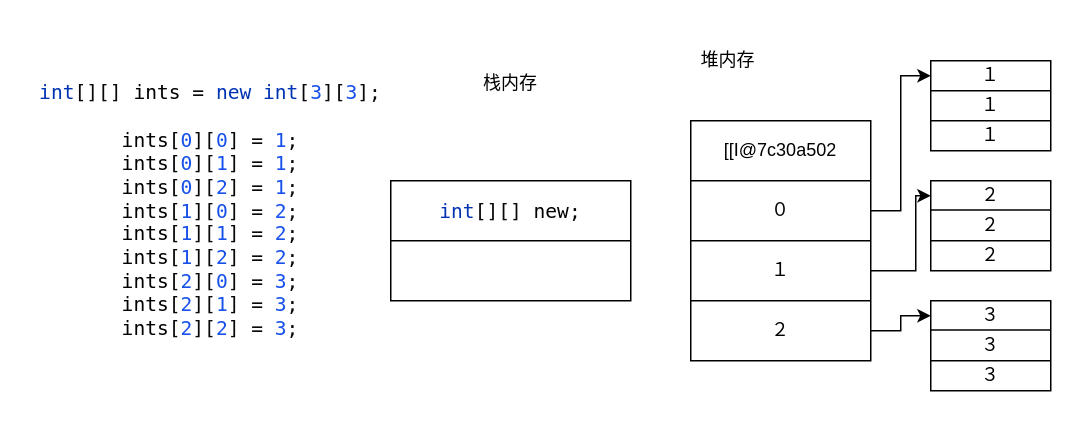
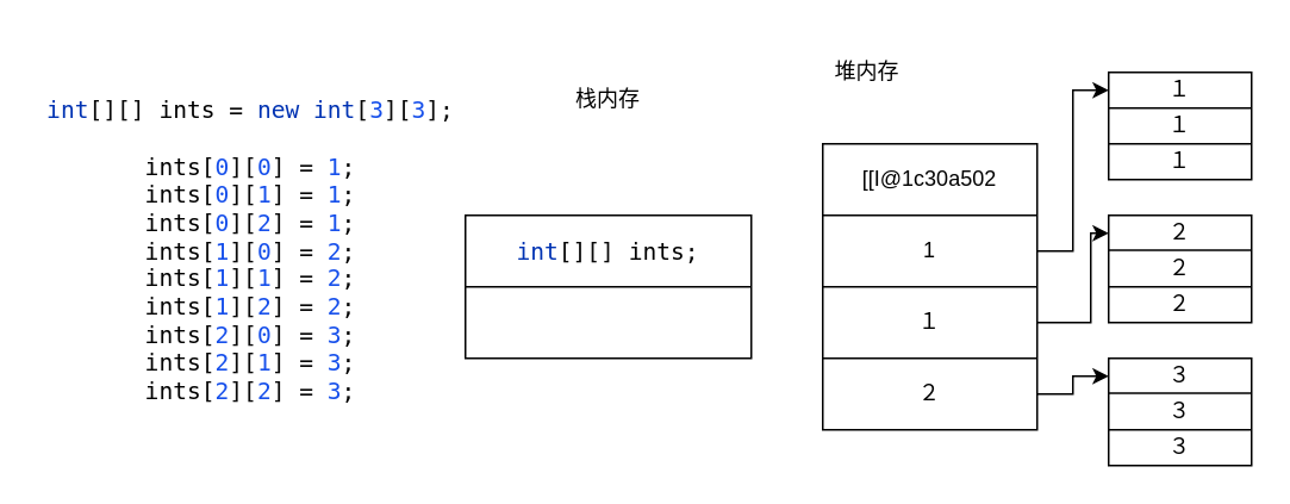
  <mxCell id="0" />
  <mxCell id="1" parent="0" />
  <mxCell id="2" value="" style="rounded=0;whiteSpace=wrap;html=1;" vertex="1" parent="1"><mxGeometry x="260" y="120" width="160" height="80" as="geometry" /></mxCell>
  <mxCell id="3" value="&lt;pre style=&quot;background-color: #ffffff ; color: #080808 ; font-family: &amp;#34;jetbrains mono&amp;#34; , monospace ; font-size: 9.8pt&quot;&gt;&lt;pre style=&quot;font-family: &amp;#34;jetbrains mono&amp;#34; , monospace ; font-size: 9.8pt&quot;&gt;&lt;pre style=&quot;font-size: 9.8pt ; font-family: &amp;#34;jetbrains mono&amp;#34; , monospace&quot;&gt;&lt;span style=&quot;color: rgb(0 , 51 , 179)&quot;&gt;int&lt;/span&gt;[][] &lt;span style=&quot;color: rgb(0 , 0 , 0)&quot;&gt;ints &lt;/span&gt;= &lt;span style=&quot;color: rgb(0 , 51 , 179)&quot;&gt;new int&lt;/span&gt;[&lt;span style=&quot;color: rgb(23 , 80 , 235)&quot;&gt;3&lt;/span&gt;][&lt;span style=&quot;color: rgb(23 , 80 , 235)&quot;&gt;3&lt;/span&gt;];&lt;br&gt;&lt;br&gt;&lt;span style=&quot;color: rgb(0 , 0 , 0)&quot;&gt;ints&lt;/span&gt;[&lt;span style=&quot;color: rgb(23 , 80 , 235)&quot;&gt;0&lt;/span&gt;][&lt;span style=&quot;color: rgb(23 , 80 , 235)&quot;&gt;0&lt;/span&gt;] = &lt;span style=&quot;color: rgb(23 , 80 , 235)&quot;&gt;1&lt;/span&gt;;&lt;br&gt;&lt;span style=&quot;color: rgb(0 , 0 , 0)&quot;&gt;ints&lt;/span&gt;[&lt;span style=&quot;color: rgb(23 , 80 , 235)&quot;&gt;0&lt;/span&gt;][&lt;span style=&quot;color: rgb(23 , 80 , 235)&quot;&gt;1&lt;/span&gt;] = &lt;span style=&quot;color: rgb(23 , 80 , 235)&quot;&gt;1&lt;/span&gt;;&lt;br&gt;&lt;span style=&quot;color: rgb(0 , 0 , 0)&quot;&gt;ints&lt;/span&gt;[&lt;span style=&quot;color: rgb(23 , 80 , 235)&quot;&gt;0&lt;/span&gt;][&lt;span style=&quot;color: rgb(23 , 80 , 235)&quot;&gt;2&lt;/span&gt;] = &lt;span style=&quot;color: rgb(23 , 80 , 235)&quot;&gt;1&lt;/span&gt;;&lt;br&gt;&lt;span style=&quot;color: rgb(0 , 0 , 0)&quot;&gt;ints&lt;/span&gt;[&lt;span style=&quot;color: rgb(23 , 80 , 235)&quot;&gt;1&lt;/span&gt;][&lt;span style=&quot;color: rgb(23 , 80 , 235)&quot;&gt;0&lt;/span&gt;] = &lt;span style=&quot;color: rgb(23 , 80 , 235)&quot;&gt;2&lt;/span&gt;;&lt;br&gt;&lt;span style=&quot;color: rgb(0 , 0 , 0)&quot;&gt;ints&lt;/span&gt;[&lt;span style=&quot;color: rgb(23 , 80 , 235)&quot;&gt;1&lt;/span&gt;][&lt;span style=&quot;color: rgb(23 , 80 , 235)&quot;&gt;1&lt;/span&gt;] = &lt;span style=&quot;color: rgb(23 , 80 , 235)&quot;&gt;2&lt;/span&gt;;&lt;br&gt;&lt;span style=&quot;color: rgb(0 , 0 , 0)&quot;&gt;ints&lt;/span&gt;[&lt;span style=&quot;color: rgb(23 , 80 , 235)&quot;&gt;1&lt;/span&gt;][&lt;span style=&quot;color: rgb(23 , 80 , 235)&quot;&gt;2&lt;/span&gt;] = &lt;span style=&quot;color: rgb(23 , 80 , 235)&quot;&gt;2&lt;/span&gt;;&lt;br&gt;&lt;span style=&quot;color: rgb(0 , 0 , 0)&quot;&gt;ints&lt;/span&gt;[&lt;span style=&quot;color: rgb(23 , 80 , 235)&quot;&gt;2&lt;/span&gt;][&lt;span style=&quot;color: rgb(23 , 80 , 235)&quot;&gt;0&lt;/span&gt;] = &lt;span style=&quot;color: rgb(23 , 80 , 235)&quot;&gt;3&lt;/span&gt;;&lt;br&gt;&lt;span style=&quot;color: rgb(0 , 0 , 0)&quot;&gt;ints&lt;/span&gt;[&lt;span style=&quot;color: rgb(23 , 80 , 235)&quot;&gt;2&lt;/span&gt;][&lt;span style=&quot;color: rgb(23 , 80 , 235)&quot;&gt;1&lt;/span&gt;] = &lt;span style=&quot;color: rgb(23 , 80 , 235)&quot;&gt;3&lt;/span&gt;;&lt;br&gt;&lt;span style=&quot;color: rgb(0 , 0 , 0)&quot;&gt;ints&lt;/span&gt;[&lt;span style=&quot;color: rgb(23 , 80 , 235)&quot;&gt;2&lt;/span&gt;][&lt;span style=&quot;color: rgb(23 , 80 , 235)&quot;&gt;2&lt;/span&gt;] = &lt;span style=&quot;color: rgb(23 , 80 , 235)&quot;&gt;3&lt;/span&gt;;&lt;/pre&gt;&lt;/pre&gt;&lt;/pre&gt;" style="text;html=1;strokeColor=none;fillColor=none;align=center;verticalAlign=middle;whiteSpace=wrap;rounded=0;" vertex="1" parent="1"><mxGeometry x="20" y="40" width="240" height="200" as="geometry" /></mxCell>
- <mxCell id="4" value="&lt;pre style=&quot;background-color: #ffffff ; color: #080808 ; font-family: &amp;#34;jetbrains mono&amp;#34; , monospace ; font-size: 9.8pt&quot;&gt;&lt;span style=&quot;color: #0033b3&quot;&gt;int&lt;/span&gt;[][] &lt;span style=&quot;color: #000000&quot;&gt;new&lt;/span&gt;;&lt;/pre&gt;" style="text;html=1;strokeColor=none;fillColor=none;align=center;verticalAlign=middle;whiteSpace=wrap;rounded=0;" vertex="1" parent="1"><mxGeometry x="260" y="120" width="160" height="40" as="geometry" /></mxCell>
+ <mxCell id="4" value="&lt;pre style=&quot;background-color: #ffffff ; color: #080808 ; font-family: &amp;#34;jetbrains mono&amp;#34; , monospace ; font-size: 9.8pt&quot;&gt;&lt;span style=&quot;color: #0033b3&quot;&gt;int&lt;/span&gt;[][] &lt;span style=&quot;color: #000000&quot;&gt;ints&lt;/span&gt;;&lt;/pre&gt;" style="text;html=1;strokeColor=none;fillColor=none;align=center;verticalAlign=middle;whiteSpace=wrap;rounded=0;" vertex="1" parent="1"><mxGeometry x="260" y="120" width="160" height="40" as="geometry" /></mxCell>
  <mxCell id="5" value="" style="endArrow=none;html=1;" edge="1" parent="1"><mxGeometry width="50" height="50" relative="1" as="geometry"><mxPoint x="260" y="160" as="sourcePoint" /><mxPoint x="420" y="160" as="targetPoint" /></mxGeometry></mxCell>
  <mxCell id="6" value="栈内存" style="text;html=1;strokeColor=none;fillColor=none;align=center;verticalAlign=middle;whiteSpace=wrap;rounded=0;" vertex="1" parent="1"><mxGeometry x="300" y="35" width="80" height="40" as="geometry" /></mxCell>
  <mxCell id="7" value="" style="rounded=0;whiteSpace=wrap;html=1;" vertex="1" parent="1"><mxGeometry x="460" y="80" width="120" height="160" as="geometry" /></mxCell>
  <mxCell id="8" value="堆内存" style="text;html=1;strokeColor=none;fillColor=none;align=center;verticalAlign=middle;whiteSpace=wrap;rounded=0;" vertex="1" parent="1"><mxGeometry x="425" y="20" width="120" height="40" as="geometry" /></mxCell>
  <mxCell id="9" value="" style="endArrow=none;html=1;" edge="1" parent="1"><mxGeometry width="50" height="50" relative="1" as="geometry"><mxPoint x="460" y="160" as="sourcePoint" /><mxPoint x="580" y="160" as="targetPoint" /></mxGeometry></mxCell>
  <mxCell id="10" value="" style="endArrow=none;html=1;" edge="1" parent="1"><mxGeometry width="50" height="50" relative="1" as="geometry"><mxPoint x="460" y="200" as="sourcePoint" /><mxPoint x="580" y="200" as="targetPoint" /></mxGeometry></mxCell>
  <mxCell id="11" value="" style="endArrow=none;html=1;" edge="1" parent="1"><mxGeometry width="50" height="50" relative="1" as="geometry"><mxPoint x="460" y="120" as="sourcePoint" /><mxPoint x="580" y="120" as="targetPoint" /></mxGeometry></mxCell>
- <mxCell id="12" value="[[I@7c30a502" style="text;html=1;strokeColor=none;fillColor=none;align=center;verticalAlign=middle;whiteSpace=wrap;rounded=0;" vertex="1" parent="1"><mxGeometry x="460" y="80" width="120" height="40" as="geometry" /></mxCell>
+ <mxCell id="12" value="[[I@1c30a502" style="text;html=1;strokeColor=none;fillColor=none;align=center;verticalAlign=middle;whiteSpace=wrap;rounded=0;" vertex="1" parent="1"><mxGeometry x="460" y="80" width="120" height="40" as="geometry" /></mxCell>
  <mxCell id="13" style="edgeStyle=orthogonalEdgeStyle;rounded=0;orthogonalLoop=1;jettySize=auto;html=1;entryX=0;entryY=0.5;entryDx=0;entryDy=0;" edge="1" parent="1" source="14" target="35"><mxGeometry relative="1" as="geometry" /></mxCell>
  <mxCell id="14" value="２" style="text;html=1;strokeColor=none;fillColor=none;align=center;verticalAlign=middle;whiteSpace=wrap;rounded=0;" vertex="1" parent="1"><mxGeometry x="460" y="200" width="120" height="40" as="geometry" /></mxCell>
  <mxCell id="15" style="edgeStyle=orthogonalEdgeStyle;rounded=0;orthogonalLoop=1;jettySize=auto;html=1;entryX=0;entryY=0.5;entryDx=0;entryDy=0;" edge="1" parent="1" source="16" target="33"><mxGeometry relative="1" as="geometry" /></mxCell>
- <mxCell id="16" value="０" style="text;html=1;strokeColor=none;fillColor=none;align=center;verticalAlign=middle;whiteSpace=wrap;rounded=0;" vertex="1" parent="1"><mxGeometry x="460" y="120" width="120" height="40" as="geometry" /></mxCell>
+ <mxCell id="16" value="1" style="text;html=1;strokeColor=none;fillColor=none;align=center;verticalAlign=middle;whiteSpace=wrap;rounded=0;" vertex="1" parent="1"><mxGeometry x="460" y="120" width="120" height="40" as="geometry" /></mxCell>
  <mxCell id="17" style="edgeStyle=orthogonalEdgeStyle;rounded=0;orthogonalLoop=1;jettySize=auto;html=1;entryX=0;entryY=0.5;entryDx=0;entryDy=0;" edge="1" parent="1" source="18" target="30"><mxGeometry relative="1" as="geometry"><Array as="points"><mxPoint x="610" y="180" /><mxPoint x="610" y="130" /></Array></mxGeometry></mxCell>
  <mxCell id="18" value="１" style="text;html=1;strokeColor=none;fillColor=none;align=center;verticalAlign=middle;whiteSpace=wrap;rounded=0;" vertex="1" parent="1"><mxGeometry x="460" y="160" width="120" height="40" as="geometry" /></mxCell>
  <mxCell id="19" value="" style="rounded=0;whiteSpace=wrap;html=1;" vertex="1" parent="1"><mxGeometry x="620" y="40" width="80" height="60" as="geometry" /></mxCell>
  <mxCell id="20" value="" style="rounded=0;whiteSpace=wrap;html=1;" vertex="1" parent="1"><mxGeometry x="620" y="120" width="80" height="60" as="geometry" /></mxCell>
  <mxCell id="21" value="" style="rounded=0;whiteSpace=wrap;html=1;" vertex="1" parent="1"><mxGeometry x="620" y="200" width="80" height="60" as="geometry" /></mxCell>
  <mxCell id="22" value="" style="endArrow=none;html=1;" edge="1" parent="1"><mxGeometry width="50" height="50" relative="1" as="geometry"><mxPoint x="620" y="60" as="sourcePoint" /><mxPoint x="700" y="60" as="targetPoint" /></mxGeometry></mxCell>
  <mxCell id="23" value="" style="endArrow=none;html=1;" edge="1" parent="1"><mxGeometry width="50" height="50" relative="1" as="geometry"><mxPoint x="620" y="80" as="sourcePoint" /><mxPoint x="700" y="80" as="targetPoint" /></mxGeometry></mxCell>
  <mxCell id="24" value="" style="endArrow=none;html=1;" edge="1" parent="1"><mxGeometry width="50" height="50" relative="1" as="geometry"><mxPoint x="620" y="139.5" as="sourcePoint" /><mxPoint x="700" y="139.5" as="targetPoint" /></mxGeometry></mxCell>
  <mxCell id="25" value="" style="endArrow=none;html=1;" edge="1" parent="1"><mxGeometry width="50" height="50" relative="1" as="geometry"><mxPoint x="620" y="160" as="sourcePoint" /><mxPoint x="700" y="160" as="targetPoint" /></mxGeometry></mxCell>
  <mxCell id="26" value="" style="endArrow=none;html=1;" edge="1" parent="1"><mxGeometry width="50" height="50" relative="1" as="geometry"><mxPoint x="620" y="219.5" as="sourcePoint" /><mxPoint x="700" y="219.5" as="targetPoint" /></mxGeometry></mxCell>
  <mxCell id="27" value="" style="endArrow=none;html=1;" edge="1" parent="1"><mxGeometry width="50" height="50" relative="1" as="geometry"><mxPoint x="620" y="240" as="sourcePoint" /><mxPoint x="700" y="240" as="targetPoint" /></mxGeometry></mxCell>
  <mxCell id="28" value="３" style="text;html=1;strokeColor=none;fillColor=none;align=center;verticalAlign=middle;whiteSpace=wrap;rounded=0;" vertex="1" parent="1"><mxGeometry x="620" y="240" width="80" height="20" as="geometry" /></mxCell>
  <mxCell id="29" value="２" style="text;html=1;strokeColor=none;fillColor=none;align=center;verticalAlign=middle;whiteSpace=wrap;rounded=0;" vertex="1" parent="1"><mxGeometry x="620" y="140" width="80" height="20" as="geometry" /></mxCell>
  <mxCell id="30" value="２" style="text;html=1;strokeColor=none;fillColor=none;align=center;verticalAlign=middle;whiteSpace=wrap;rounded=0;" vertex="1" parent="1"><mxGeometry x="620" y="120" width="80" height="20" as="geometry" /></mxCell>
  <mxCell id="31" value="１" style="text;html=1;strokeColor=none;fillColor=none;align=center;verticalAlign=middle;whiteSpace=wrap;rounded=0;" vertex="1" parent="1"><mxGeometry x="620" y="80" width="80" height="20" as="geometry" /></mxCell>
  <mxCell id="32" value="１" style="text;html=1;strokeColor=none;fillColor=none;align=center;verticalAlign=middle;whiteSpace=wrap;rounded=0;" vertex="1" parent="1"><mxGeometry x="620" y="60" width="80" height="20" as="geometry" /></mxCell>
  <mxCell id="33" value="１" style="text;html=1;strokeColor=none;fillColor=none;align=center;verticalAlign=middle;whiteSpace=wrap;rounded=0;" vertex="1" parent="1"><mxGeometry x="620" y="40" width="80" height="20" as="geometry" /></mxCell>
  <mxCell id="34" value="３" style="text;html=1;strokeColor=none;fillColor=none;align=center;verticalAlign=middle;whiteSpace=wrap;rounded=0;" vertex="1" parent="1"><mxGeometry x="620" y="220" width="80" height="20" as="geometry" /></mxCell>
  <mxCell id="35" value="３" style="text;html=1;strokeColor=none;fillColor=none;align=center;verticalAlign=middle;whiteSpace=wrap;rounded=0;" vertex="1" parent="1"><mxGeometry x="620" y="200" width="80" height="20" as="geometry" /></mxCell>
  <mxCell id="36" value="２" style="text;html=1;strokeColor=none;fillColor=none;align=center;verticalAlign=middle;whiteSpace=wrap;rounded=0;" vertex="1" parent="1"><mxGeometry x="620" y="160" width="80" height="20" as="geometry" /></mxCell>
